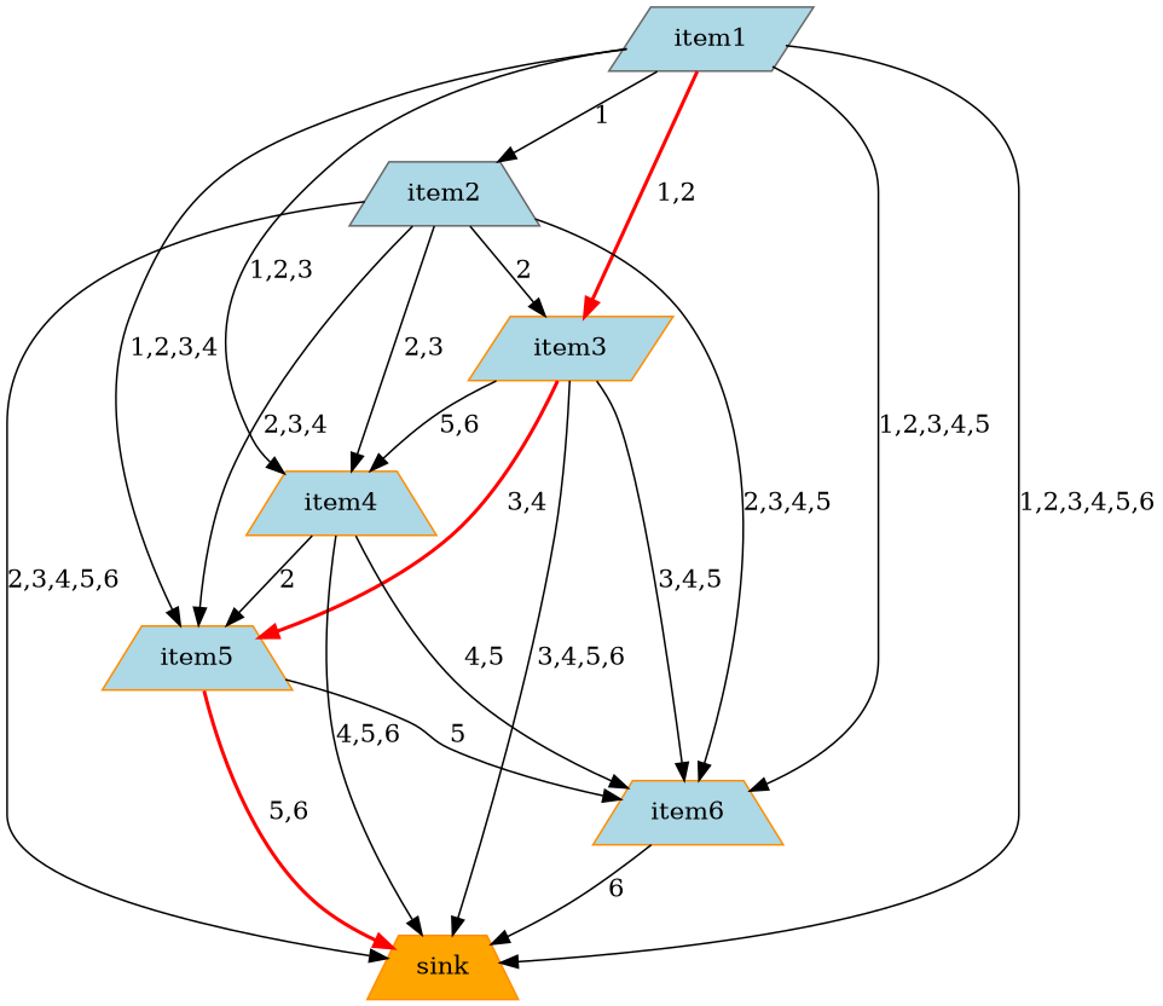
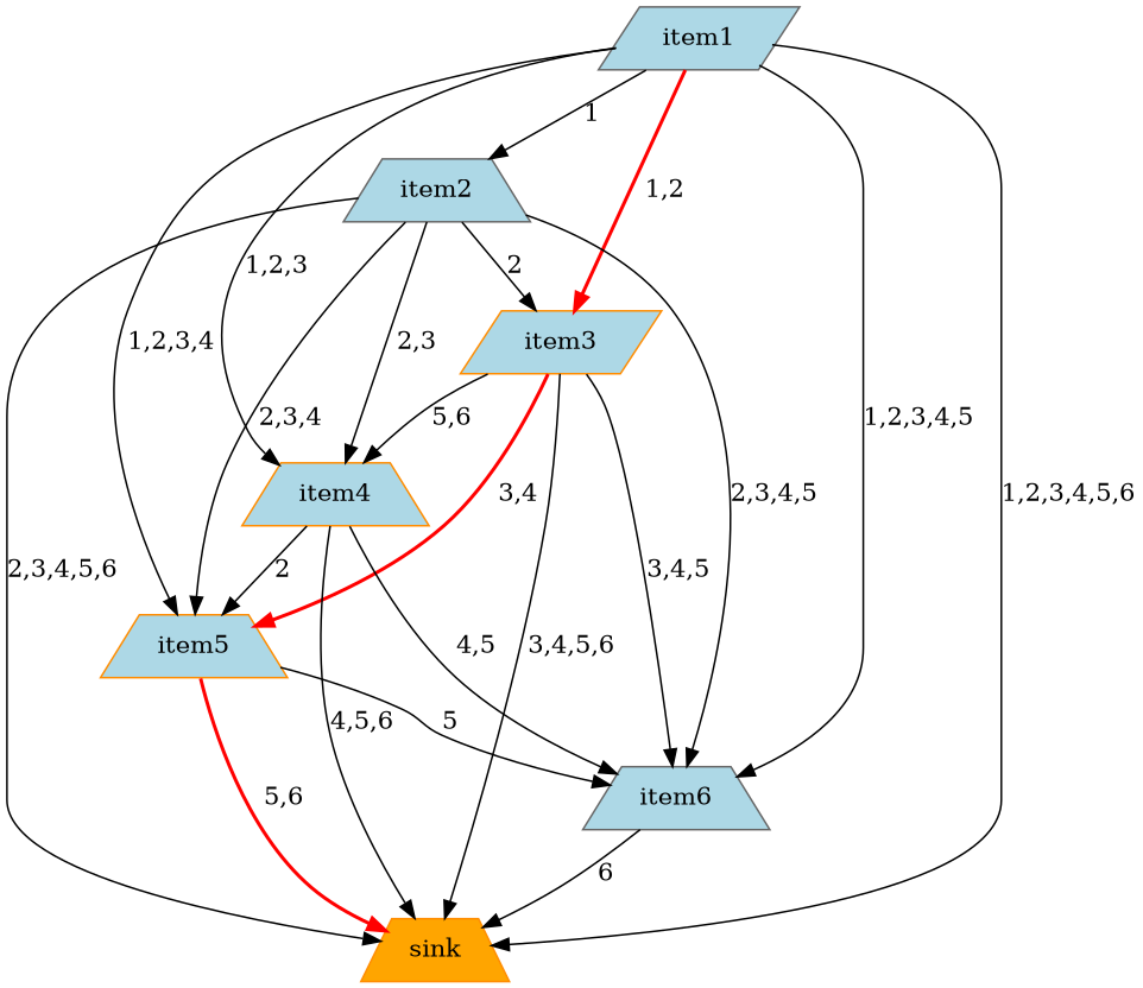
  digraph {
    fontsize=10
    node [color=darkorange fillcolor=lightblue shape=trapezium style=filled]
    item1 [color=gray40 shape=parallelogram]
    item2 [color=gray40]
    item3 [shape=parallelogram]
    item4
    item5
-   item6
+   item6 [color=gray40]
    sink [fillcolor=orange]
    item1 -> item2 [label=1]
    item1 -> item3 [color=red label="1,2" penwidth=2]
    item1 -> item4 [label="1,2,3"]
    item1 -> item5 [label="1,2,3,4"]
    item1 -> item6 [label="1,2,3,4,5"]
    item1 -> sink [label="1,2,3,4,5,6"]
    item2 -> item3 [label=2]
    item2 -> item4 [label="2,3"]
    item2 -> item5 [label="2,3,4"]
    item2 -> item6 [label="2,3,4,5"]
    item2 -> sink [label="2,3,4,5,6"]
    item3 -> item4 [label="5,6"]
    item3 -> item5 [color=red label="3,4" penwidth=2]
    item3 -> item6 [label="3,4,5"]
    item3 -> sink [label="3,4,5,6"]
    item4 -> item5 [label=2]
    item4 -> item6 [label="4,5"]
    item4 -> sink [label="4,5,6"]
    item5 -> item6 [label=5]
    item5 -> sink [color=red label="5,6" penwidth=2]
    item6 -> sink [label=6]
  }
